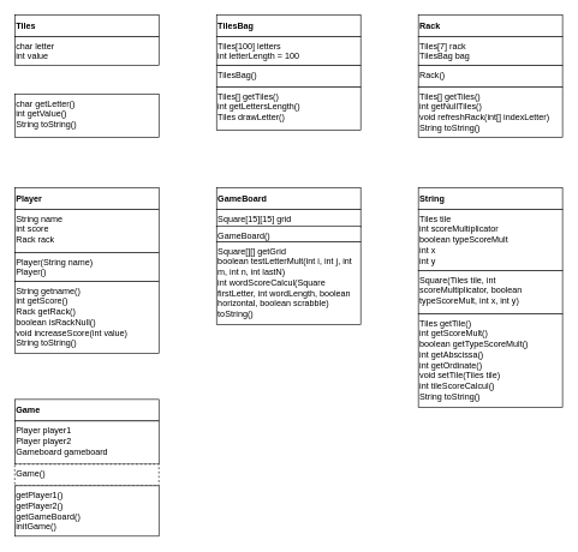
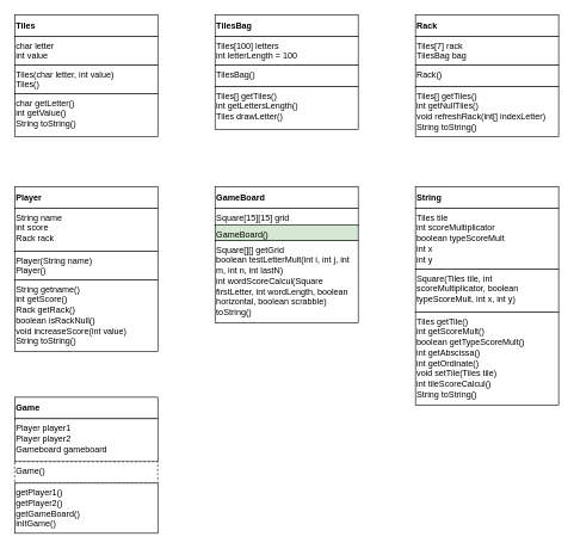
  <mxCell id="0" />
  <mxCell id="1" parent="0" />
  <mxCell id="2" value="&lt;div&gt;Tiles&lt;/div&gt;" style="rounded=0;whiteSpace=wrap;html=1;align=left;fontStyle=1" parent="1" vertex="1"><mxGeometry x="20" y="20" width="200" height="30" as="geometry" /></mxCell>
  <mxCell id="3" value="&lt;div&gt;char letter&lt;/div&gt;&lt;div&gt;int value&lt;br&gt;&lt;/div&gt;" style="rounded=0;whiteSpace=wrap;html=1;align=left;verticalAlign=top;" parent="1" vertex="1"><mxGeometry x="20" y="50" width="200" height="40" as="geometry" /></mxCell>
+ <mxCell id="4" value="&lt;div&gt;Tiles(char letter, int value)&lt;/div&gt;&lt;div&gt;Tiles()&lt;br&gt;&lt;/div&gt;" style="rounded=0;whiteSpace=wrap;html=1;align=left;verticalAlign=top;" parent="1" vertex="1"><mxGeometry x="20" y="90" width="200" height="40" as="geometry" /></mxCell>
  <mxCell id="5" value="&lt;div&gt;char getLetter()&lt;/div&gt;&lt;div&gt;int getValue()&lt;/div&gt;&lt;div&gt;String toString()&lt;br&gt;&lt;/div&gt;" style="rounded=0;whiteSpace=wrap;html=1;align=left;verticalAlign=top;" parent="1" vertex="1"><mxGeometry x="20" y="130" width="200" height="60" as="geometry" /></mxCell>
  <mxCell id="6" value="TilesBag" style="rounded=0;whiteSpace=wrap;html=1;align=left;fontStyle=1" parent="1" vertex="1"><mxGeometry x="300" y="20" width="200" height="30" as="geometry" /></mxCell>
  <mxCell id="7" value="&lt;div&gt;Tiles[100] letters&lt;/div&gt;&lt;div&gt;int letterLength = 100&lt;br&gt;&lt;/div&gt;" style="rounded=0;whiteSpace=wrap;html=1;align=left;verticalAlign=top;" parent="1" vertex="1"><mxGeometry x="300" y="50" width="200" height="40" as="geometry" /></mxCell>
  <mxCell id="8" value="TilesBag()" style="rounded=0;whiteSpace=wrap;html=1;align=left;verticalAlign=top;" parent="1" vertex="1"><mxGeometry x="300" y="90" width="200" height="30" as="geometry" /></mxCell>
  <mxCell id="9" value="&lt;div&gt;Tiles[] getTiles()&lt;/div&gt;&lt;div&gt;int getLettersLength()&lt;/div&gt;&lt;div&gt;Tiles drawLetter()&lt;br&gt;&lt;/div&gt;" style="rounded=0;whiteSpace=wrap;html=1;align=left;verticalAlign=top;" parent="1" vertex="1"><mxGeometry x="300" y="120" width="200" height="60" as="geometry" /></mxCell>
  <mxCell id="10" value="Rack" style="rounded=0;whiteSpace=wrap;html=1;align=left;fontStyle=1" parent="1" vertex="1"><mxGeometry x="580" y="20" width="200" height="30" as="geometry" /></mxCell>
  <mxCell id="11" value="&lt;div&gt;Tiles[7] rack&lt;/div&gt;&lt;div&gt;TilesBag bag&lt;br&gt;&lt;/div&gt;" style="rounded=0;whiteSpace=wrap;html=1;align=left;verticalAlign=top;" parent="1" vertex="1"><mxGeometry x="580" y="50" width="200" height="40" as="geometry" /></mxCell>
  <mxCell id="12" value="Rack()" style="rounded=0;whiteSpace=wrap;html=1;align=left;verticalAlign=top;" parent="1" vertex="1"><mxGeometry x="580" y="90" width="200" height="30" as="geometry" /></mxCell>
  <mxCell id="13" value="&lt;div&gt;Tiles[] getTiles()&lt;/div&gt;&lt;div&gt;int getNullTiles()&lt;/div&gt;&lt;div&gt;void refreshRack(int[] indexLetter)&lt;/div&gt;&lt;div&gt;String toString()&lt;br&gt;&lt;/div&gt;" style="rounded=0;whiteSpace=wrap;html=1;align=left;verticalAlign=top;" parent="1" vertex="1"><mxGeometry x="580" y="120" width="200" height="70" as="geometry" /></mxCell>
  <mxCell id="14" value="Player" style="rounded=0;whiteSpace=wrap;html=1;align=left;fontStyle=1" parent="1" vertex="1"><mxGeometry x="20" y="260" width="200" height="30" as="geometry" /></mxCell>
  <mxCell id="15" value="&lt;div&gt;String name&lt;/div&gt;&lt;div&gt;int score&lt;/div&gt;&lt;div&gt;Rack rack&lt;br&gt;&lt;/div&gt;" style="rounded=0;whiteSpace=wrap;html=1;align=left;verticalAlign=top;" parent="1" vertex="1"><mxGeometry x="20" y="290" width="200" height="60" as="geometry" /></mxCell>
  <mxCell id="16" value="&lt;div&gt;Player(String name)&lt;/div&gt;&lt;div&gt;Player()&lt;br&gt;&lt;/div&gt;" style="rounded=0;whiteSpace=wrap;html=1;align=left;verticalAlign=top;" parent="1" vertex="1"><mxGeometry x="20" y="350" width="200" height="40" as="geometry" /></mxCell>
  <mxCell id="17" value="&lt;div&gt;String getname()&lt;/div&gt;&lt;div&gt;int getScore()&lt;/div&gt;&lt;div&gt;Rack getRack()&lt;/div&gt;&lt;div&gt;boolean isRackNull()&lt;/div&gt;&lt;div&gt;void increaseScore(int value)&lt;/div&gt;&lt;div&gt;String toString()&lt;br&gt;&lt;/div&gt;" style="rounded=0;whiteSpace=wrap;html=1;align=left;verticalAlign=top;" parent="1" vertex="1"><mxGeometry x="20" y="390" width="200" height="100" as="geometry" /></mxCell>
  <mxCell id="18" value="GameBoard" style="rounded=0;whiteSpace=wrap;html=1;align=left;fontStyle=1" parent="1" vertex="1"><mxGeometry x="300" y="260" width="200" height="30" as="geometry" /></mxCell>
  <mxCell id="19" value="Square[15][15] grid" style="rounded=0;whiteSpace=wrap;html=1;align=left;verticalAlign=top;" parent="1" vertex="1"><mxGeometry x="300" y="290" width="200" height="25" as="geometry" /></mxCell>
- <mxCell id="20" value="GameBoard()" style="rounded=0;whiteSpace=wrap;html=1;align=left;verticalAlign=top;" parent="1" vertex="1"><mxGeometry x="300" y="313" width="200" height="22" as="geometry" /></mxCell>
+ <mxCell id="20" value="GameBoard()" style="rounded=0;whiteSpace=wrap;html=1;align=left;verticalAlign=top;fillColor=#d5e8d4;" parent="1" vertex="1"><mxGeometry x="300" y="313" width="200" height="22" as="geometry" /></mxCell>
  <mxCell id="21" value="&lt;div&gt;Square[][] getGrid&lt;/div&gt;&lt;div&gt;&lt;div&gt;&lt;span&gt;boolean testLetterMult(int i, int j, int m, int n, int lastN)&lt;/span&gt;&lt;/div&gt;&lt;div&gt;&lt;span&gt;int wordScoreCalcul(Square firstLetter, int wordLength, boolean horizontal, boolean scrabble)&lt;/span&gt;&lt;/div&gt;&lt;div&gt;&lt;span&gt;toString()&lt;/span&gt;&lt;/div&gt;&lt;/div&gt;" style="rounded=0;whiteSpace=wrap;html=1;align=left;verticalAlign=top;" parent="1" vertex="1"><mxGeometry x="300" y="335" width="200" height="115" as="geometry" /></mxCell>
  <mxCell id="22" value="String" style="rounded=0;whiteSpace=wrap;html=1;align=left;fontStyle=1" parent="1" vertex="1"><mxGeometry x="580" y="260" width="200" height="30" as="geometry" /></mxCell>
  <mxCell id="23" value="&lt;div&gt;&lt;div&gt;&lt;span&gt;Tiles tile&lt;/span&gt;&lt;/div&gt;&lt;div&gt;&lt;span&gt;int scoreMultiplicator&lt;/span&gt;&lt;/div&gt;&lt;div&gt;&lt;span&gt;boolean typeScoreMult&lt;/span&gt;&lt;/div&gt;&lt;div&gt;&lt;span&gt;int x&lt;/span&gt;&lt;/div&gt;&lt;div&gt;&lt;span&gt;int y&lt;/span&gt;&lt;/div&gt;&lt;/div&gt;" style="rounded=0;whiteSpace=wrap;html=1;align=left;verticalAlign=top;" parent="1" vertex="1"><mxGeometry x="580" y="290" width="200" height="85" as="geometry" /></mxCell>
  <mxCell id="24" value="&lt;div&gt;&lt;div&gt;&lt;span&gt;Square(Tiles tile, int scoreMultiplicator, boolean typeScoreMult, int x, int y)&lt;/span&gt;&lt;/div&gt;&lt;/div&gt;" style="rounded=0;whiteSpace=wrap;html=1;align=left;verticalAlign=top;" parent="1" vertex="1"><mxGeometry x="580" y="375" width="200" height="60" as="geometry" /></mxCell>
  <mxCell id="25" value="&lt;div&gt;&lt;div&gt;&lt;span&gt;Tiles getTile()&lt;/span&gt;&lt;/div&gt;&lt;div&gt;&lt;span&gt;int getScoreMult()&lt;/span&gt;&lt;/div&gt;&lt;div&gt;&lt;span&gt;boolean getTypeScoreMult()&lt;/span&gt;&lt;/div&gt;&lt;div&gt;&lt;span&gt;int getAbscissa()&lt;/span&gt;&lt;/div&gt;&lt;div&gt;&lt;span&gt;int getOrdinate()&lt;/span&gt;&lt;/div&gt;&lt;div&gt;&lt;span&gt;void setTile(Tiles tile)&lt;/span&gt;&lt;/div&gt;&lt;div&gt;&lt;span&gt;int tileScoreCalcul()&lt;/span&gt;&lt;/div&gt;&lt;div&gt;&lt;span&gt;String toString()&lt;/span&gt;&lt;/div&gt;&lt;/div&gt;" style="rounded=0;whiteSpace=wrap;html=1;align=left;verticalAlign=top;" parent="1" vertex="1"><mxGeometry x="580" y="435" width="200" height="130" as="geometry" /></mxCell>
  <mxCell id="26" value="Game" style="rounded=0;whiteSpace=wrap;html=1;align=left;fontStyle=1" parent="1" vertex="1"><mxGeometry x="20" y="554" width="200" height="30" as="geometry" /></mxCell>
  <mxCell id="27" value="&lt;div&gt;&lt;div&gt;&lt;span&gt;Player player1&lt;/span&gt;&lt;/div&gt;&lt;div&gt;&lt;span&gt;Player player2&lt;/span&gt;&lt;/div&gt;&lt;div&gt;&lt;span&gt;Gameboard gameboard&lt;/span&gt;&lt;/div&gt;&lt;/div&gt;" style="rounded=0;whiteSpace=wrap;html=1;align=left;verticalAlign=top;" parent="1" vertex="1"><mxGeometry x="20" y="584" width="200" height="60" as="geometry" /></mxCell>
  <mxCell id="28" value="&lt;div&gt;&lt;div&gt;&lt;span&gt;Game()&lt;/span&gt;&lt;/div&gt;&lt;/div&gt;" style="rounded=0;whiteSpace=wrap;html=1;align=left;verticalAlign=top;dashed=1;" parent="1" vertex="1"><mxGeometry x="20" y="644" width="200" height="30" as="geometry" /></mxCell>
  <mxCell id="29" value="&lt;div&gt;&lt;div&gt;&lt;span&gt;getPlayer1()&lt;/span&gt;&lt;/div&gt;&lt;div&gt;&lt;span&gt;getPlayer2()&lt;/span&gt;&lt;/div&gt;&lt;div&gt;&lt;span&gt;getGameBoard()&lt;/span&gt;&lt;/div&gt;&lt;div&gt;&lt;span&gt;initGame()&lt;/span&gt;&lt;/div&gt;&lt;/div&gt;" style="rounded=0;whiteSpace=wrap;html=1;align=left;verticalAlign=top;" parent="1" vertex="1"><mxGeometry x="20" y="674" width="200" height="70" as="geometry" /></mxCell>
